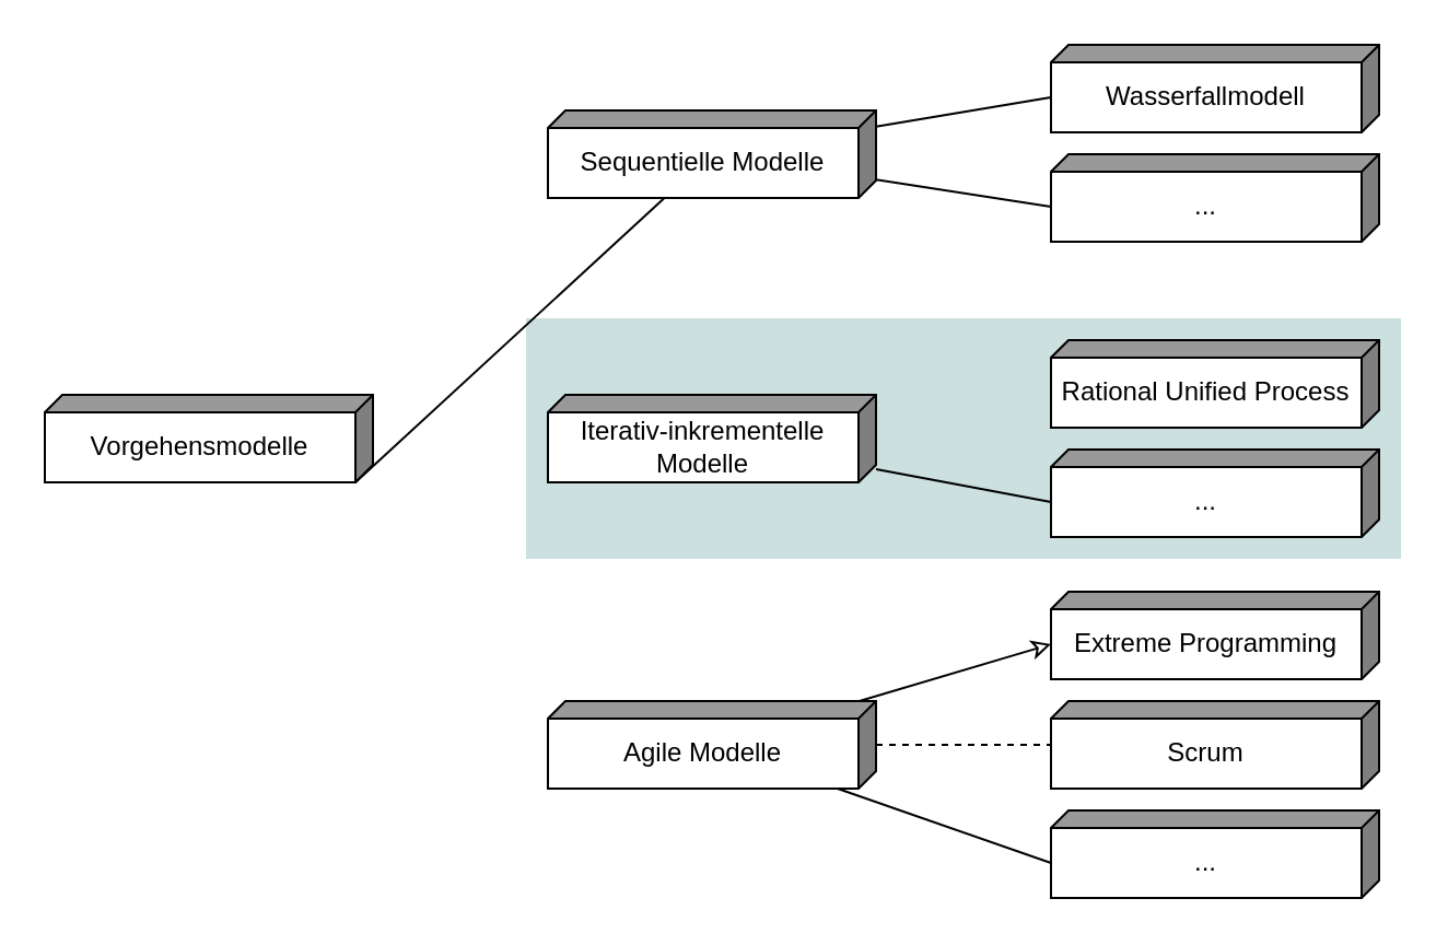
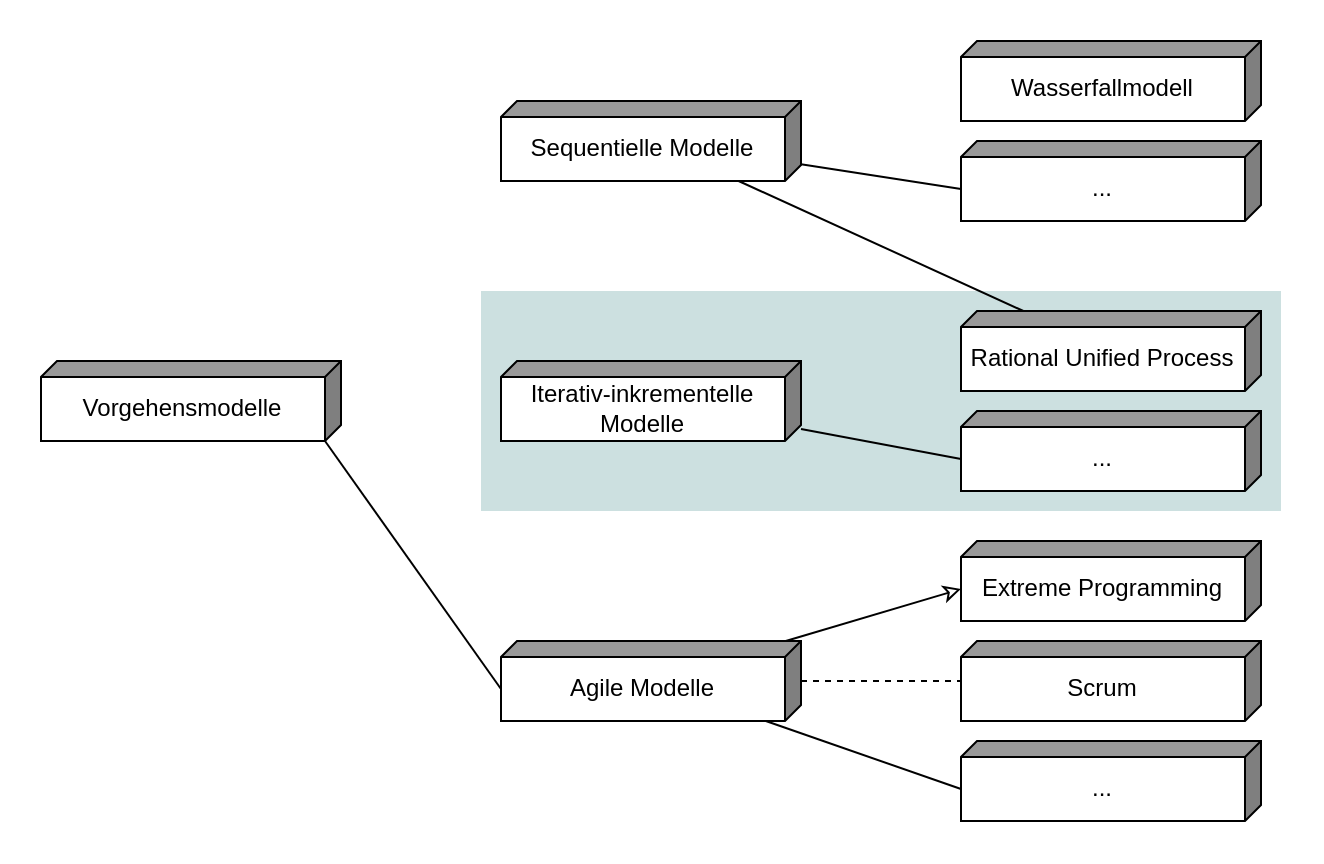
  <mxCell id="0" />
  <mxCell id="1" parent="0" />
  <mxCell id="2" value="" style="rounded=0;whiteSpace=wrap;html=1;strokeColor=none;fillColor=#006666;fillOpacity=20;" vertex="1" parent="1"><mxGeometry x="240" y="145" width="400" height="110" as="geometry" /></mxCell>
  <mxCell id="3" value="Wasserfallmodell" style="shape=cube;whiteSpace=wrap;html=1;boundedLbl=1;backgroundOutline=1;darkOpacity=0.5;darkOpacity2=0.4;size=8;rotation=0;flipV=0;direction=south;portConstraintRotation=0;fontSize=12;" parent="1" vertex="1"><mxGeometry x="480" y="20" width="150" height="40" as="geometry" /></mxCell>
  <mxCell id="4" value="Rational Unified Process" style="shape=cube;whiteSpace=wrap;html=1;boundedLbl=1;backgroundOutline=1;darkOpacity=0.5;darkOpacity2=0.4;size=8;rotation=0;flipV=0;direction=south;portConstraintRotation=0;fontSize=12;" parent="1" vertex="1"><mxGeometry x="480" y="155" width="150" height="40" as="geometry" /></mxCell>
  <mxCell id="5" value="..." style="shape=cube;whiteSpace=wrap;html=1;boundedLbl=1;backgroundOutline=1;darkOpacity=0.5;darkOpacity2=0.4;size=8;rotation=0;flipV=0;direction=south;portConstraintRotation=0;fontSize=12;" parent="1" vertex="1"><mxGeometry x="480" y="70" width="150" height="40" as="geometry" /></mxCell>
  <mxCell id="6" value="Extreme Programming" style="shape=cube;whiteSpace=wrap;html=1;boundedLbl=1;backgroundOutline=1;darkOpacity=0.5;darkOpacity2=0.4;size=8;rotation=0;flipV=0;direction=south;portConstraintRotation=0;fontSize=12;" parent="1" vertex="1"><mxGeometry x="480" y="270" width="150" height="40" as="geometry" /></mxCell>
  <mxCell id="7" value="..." style="shape=cube;whiteSpace=wrap;html=1;boundedLbl=1;backgroundOutline=1;darkOpacity=0.5;darkOpacity2=0.4;size=8;rotation=0;flipV=0;direction=south;portConstraintRotation=0;fontSize=12;" parent="1" vertex="1"><mxGeometry x="480" y="205" width="150" height="40" as="geometry" /></mxCell>
  <mxCell id="8" value="Scrum" style="shape=cube;whiteSpace=wrap;html=1;boundedLbl=1;backgroundOutline=1;darkOpacity=0.5;darkOpacity2=0.4;size=8;rotation=0;flipV=0;direction=south;portConstraintRotation=0;fontSize=12;" parent="1" vertex="1"><mxGeometry x="480" y="320" width="150" height="40" as="geometry" /></mxCell>
  <mxCell id="9" value="..." style="shape=cube;whiteSpace=wrap;html=1;boundedLbl=1;backgroundOutline=1;darkOpacity=0.5;darkOpacity2=0.4;size=8;rotation=0;flipV=0;direction=south;portConstraintRotation=0;fontSize=12;" parent="1" vertex="1"><mxGeometry x="480" y="370" width="150" height="40" as="geometry" /></mxCell>
  <mxCell id="10" style="edgeStyle=none;rounded=0;orthogonalLoop=1;jettySize=auto;html=1;entryX=0;entryY=0;entryDx=24;entryDy=150;entryPerimeter=0;shadow=0;endArrow=none;endFill=0;fontSize=12;" parent="1" source="11" target="7" edge="1"><mxGeometry relative="1" as="geometry" /></mxCell>
  <mxCell id="11" value="Iterativ-inkrementelle Modelle" style="shape=cube;whiteSpace=wrap;html=1;boundedLbl=1;backgroundOutline=1;darkOpacity=0.5;darkOpacity2=0.4;size=8;rotation=0;flipV=0;direction=south;portConstraintRotation=0;fontSize=12;" parent="1" vertex="1"><mxGeometry x="250" y="180" width="150" height="40" as="geometry" /></mxCell>
- <mxCell id="12" style="edgeStyle=none;rounded=0;orthogonalLoop=1;jettySize=auto;html=1;entryX=0;entryY=0;entryDx=24;entryDy=150;entryPerimeter=0;shadow=0;endArrow=none;endFill=0;fontSize=12;" parent="1" source="14" target="3" edge="1"><mxGeometry relative="1" as="geometry" /></mxCell>
+ <mxCell id="12" style="edgeStyle=none;rounded=0;orthogonalLoop=1;jettySize=auto;html=1;shadow=0;endArrow=none;endFill=0;fontSize=12;" parent="1" source="14" target="4" edge="1"><mxGeometry relative="1" as="geometry" /></mxCell>
  <mxCell id="13" style="edgeStyle=none;rounded=0;orthogonalLoop=1;jettySize=auto;html=1;entryX=0;entryY=0;entryDx=24;entryDy=150;entryPerimeter=0;shadow=0;endArrow=none;endFill=0;fontSize=12;" parent="1" source="14" target="5" edge="1"><mxGeometry relative="1" as="geometry" /></mxCell>
  <mxCell id="14" value="Sequentielle Modelle" style="shape=cube;whiteSpace=wrap;html=1;boundedLbl=1;backgroundOutline=1;darkOpacity=0.5;darkOpacity2=0.4;size=8;rotation=0;flipV=0;direction=south;portConstraintRotation=0;fontSize=12;" parent="1" vertex="1"><mxGeometry x="250" y="50" width="150" height="40" as="geometry" /></mxCell>
  <mxCell id="15" style="edgeStyle=none;rounded=0;orthogonalLoop=1;jettySize=auto;html=1;entryX=0;entryY=0;entryDx=24;entryDy=150;entryPerimeter=0;shadow=0;endArrow=classic;endFill=0;fontSize=12;" parent="1" source="18" target="6" edge="1"><mxGeometry relative="1" as="geometry" /></mxCell>
  <mxCell id="16" style="edgeStyle=none;rounded=0;orthogonalLoop=1;jettySize=auto;html=1;shadow=0;endArrow=none;endFill=0;fontSize=12;dashed=1;" parent="1" source="18" target="8" edge="1"><mxGeometry relative="1" as="geometry" /></mxCell>
  <mxCell id="17" style="edgeStyle=none;rounded=0;orthogonalLoop=1;jettySize=auto;html=1;entryX=0;entryY=0;entryDx=24;entryDy=150;entryPerimeter=0;shadow=0;endArrow=none;endFill=0;fontSize=12;" parent="1" source="18" target="9" edge="1"><mxGeometry relative="1" as="geometry" /></mxCell>
  <mxCell id="18" value="Agile Modelle" style="shape=cube;whiteSpace=wrap;html=1;boundedLbl=1;backgroundOutline=1;darkOpacity=0.5;darkOpacity2=0.4;size=8;rotation=0;flipV=0;direction=south;portConstraintRotation=0;fontSize=12;" parent="1" vertex="1"><mxGeometry x="250" y="320" width="150" height="40" as="geometry" /></mxCell>
- <mxCell id="19" style="rounded=0;orthogonalLoop=1;jettySize=auto;html=1;shadow=0;endArrow=none;endFill=0;fontSize=12;exitX=0;exitY=0;exitDx=40;exitDy=8;exitPerimeter=0;" parent="1" source="20" target="14" edge="1"><mxGeometry relative="1" as="geometry"><mxPoint x="70" y="260" as="targetPoint" /></mxGeometry></mxCell>
+ <mxCell id="19" style="rounded=0;orthogonalLoop=1;jettySize=auto;html=1;shadow=0;endArrow=none;endFill=0;entryX=0;entryY=0;entryDx=24;entryDy=150;entryPerimeter=0;fontSize=12;exitX=0;exitY=0;exitDx=40;exitDy=8;exitPerimeter=0;" parent="1" source="20" target="18" edge="1"><mxGeometry relative="1" as="geometry"><mxPoint x="70" y="260" as="targetPoint" /></mxGeometry></mxCell>
  <mxCell id="20" value="Vorgehensmodelle" style="shape=cube;whiteSpace=wrap;html=1;boundedLbl=1;backgroundOutline=1;darkOpacity=0.5;darkOpacity2=0.4;size=8;rotation=0;flipV=0;direction=south;portConstraintRotation=0;fontSize=12;" parent="1" vertex="1"><mxGeometry x="20" y="180" width="150" height="40" as="geometry" /></mxCell>
